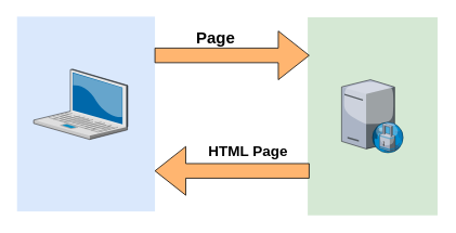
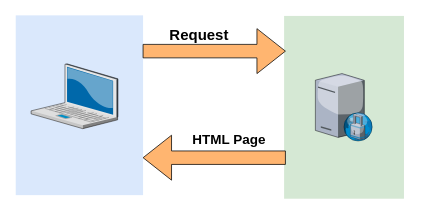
  <mxCell id="0" style=";html=1;" />
  <mxCell id="1" style=";html=1;" parent="0" />
  <mxCell id="2" value="" style="whiteSpace=wrap;html=1;fillColor=#d5e8d4;fontSize=14;strokeColor=none;verticalAlign=top;" parent="1" vertex="1"><mxGeometry x="378.25" y="20.75" width="160" height="244" as="geometry" /></mxCell>
  <mxCell id="3" value="" style="whiteSpace=wrap;html=1;fillColor=#dae8fc;fontSize=14;strokeColor=none;verticalAlign=top;" parent="1" vertex="1"><mxGeometry x="20" y="20" width="170" height="240" as="geometry" /></mxCell>
  <mxCell id="4" value="" style="verticalLabelPosition=bottom;aspect=fixed;html=1;verticalAlign=top;strokeColor=none;shape=mxgraph.citrix.laptop_2;fillColor=#66B2FF;gradientColor=#0066CC;fontSize=14;" parent="1" vertex="1"><mxGeometry x="40.5" y="84.75" width="116" height="86.5" as="geometry" /></mxCell>
  <mxCell id="5" value="" style="verticalLabelPosition=bottom;aspect=fixed;html=1;verticalAlign=top;strokeColor=none;shape=mxgraph.citrix.proxy_server;fillColor=#66B2FF;gradientColor=#0066CC;fontSize=14;" parent="1" vertex="1"><mxGeometry x="420" y="97.75" width="76.5" height="90" as="geometry" /></mxCell>
  <mxCell id="6" value="" style="shape=singleArrow;whiteSpace=wrap;html=1;fontFamily=Helvetica;fontSize=11;fontColor=default;strokeColor=#000000;fillColor=#FFB570;" vertex="1" parent="1"><mxGeometry x="190" y="37.75" width="190" height="60" as="geometry" /></mxCell>
  <mxCell id="7" value="" style="shape=singleArrow;direction=west;whiteSpace=wrap;html=1;fontFamily=Helvetica;fontSize=11;fontColor=default;fillColor=#FFB570;" vertex="1" parent="1"><mxGeometry x="190" y="180" width="190" height="60" as="geometry" /></mxCell>
- <mxCell id="8" value="&lt;font style=&quot;font-size: 20px;&quot;&gt;&lt;b&gt;Page&lt;/b&gt;&lt;/font&gt;" style="text;html=1;strokeColor=none;fillColor=none;align=center;verticalAlign=middle;whiteSpace=wrap;rounded=0;fontSize=11;fontFamily=Helvetica;fontColor=default;strokeWidth=3;" vertex="1" parent="1"><mxGeometry x="200" y="30" width="130" height="30" as="geometry" /></mxCell>
+ <mxCell id="8" value="&lt;font style=&quot;font-size: 20px;&quot;&gt;&lt;b&gt;Request&lt;/b&gt;&lt;/font&gt;" style="text;html=1;strokeColor=none;fillColor=none;align=center;verticalAlign=middle;whiteSpace=wrap;rounded=0;fontSize=11;fontFamily=Helvetica;fontColor=default;strokeWidth=3;" vertex="1" parent="1"><mxGeometry x="200" y="30" width="130" height="30" as="geometry" /></mxCell>
  <mxCell id="9" value="&lt;font style=&quot;font-size: 18px;&quot;&gt;&lt;b&gt;HTML Page&lt;/b&gt;&lt;/font&gt;" style="text;html=1;strokeColor=none;fillColor=none;align=center;verticalAlign=middle;whiteSpace=wrap;rounded=0;fontSize=11;fontFamily=Helvetica;fontColor=default;" vertex="1" parent="1"><mxGeometry x="240" y="171.25" width="130" height="30" as="geometry" /></mxCell>
